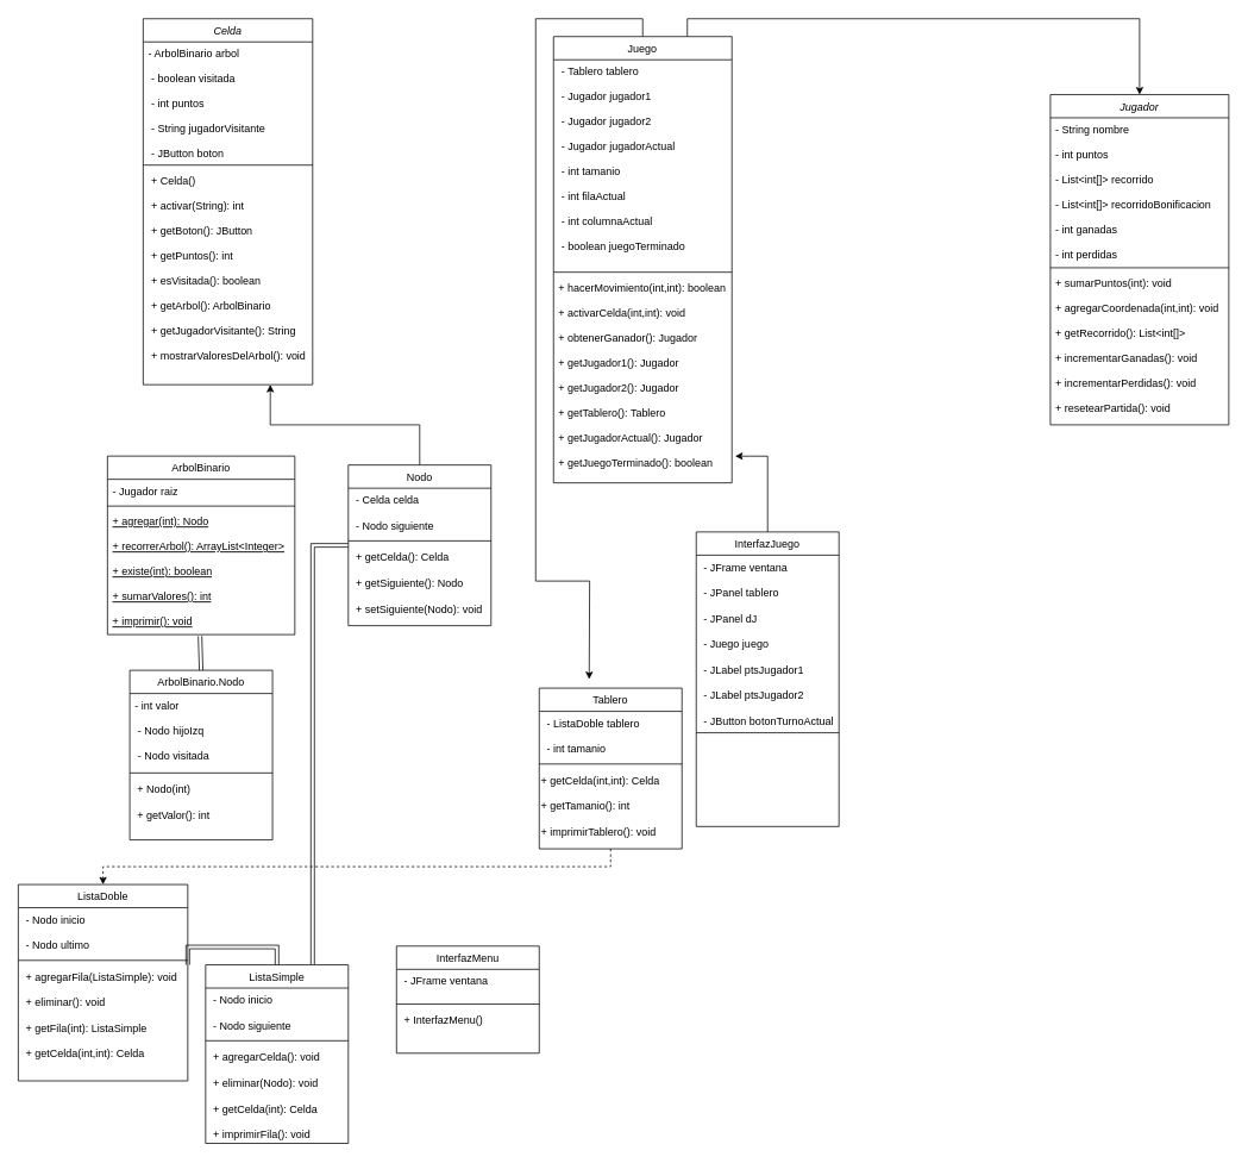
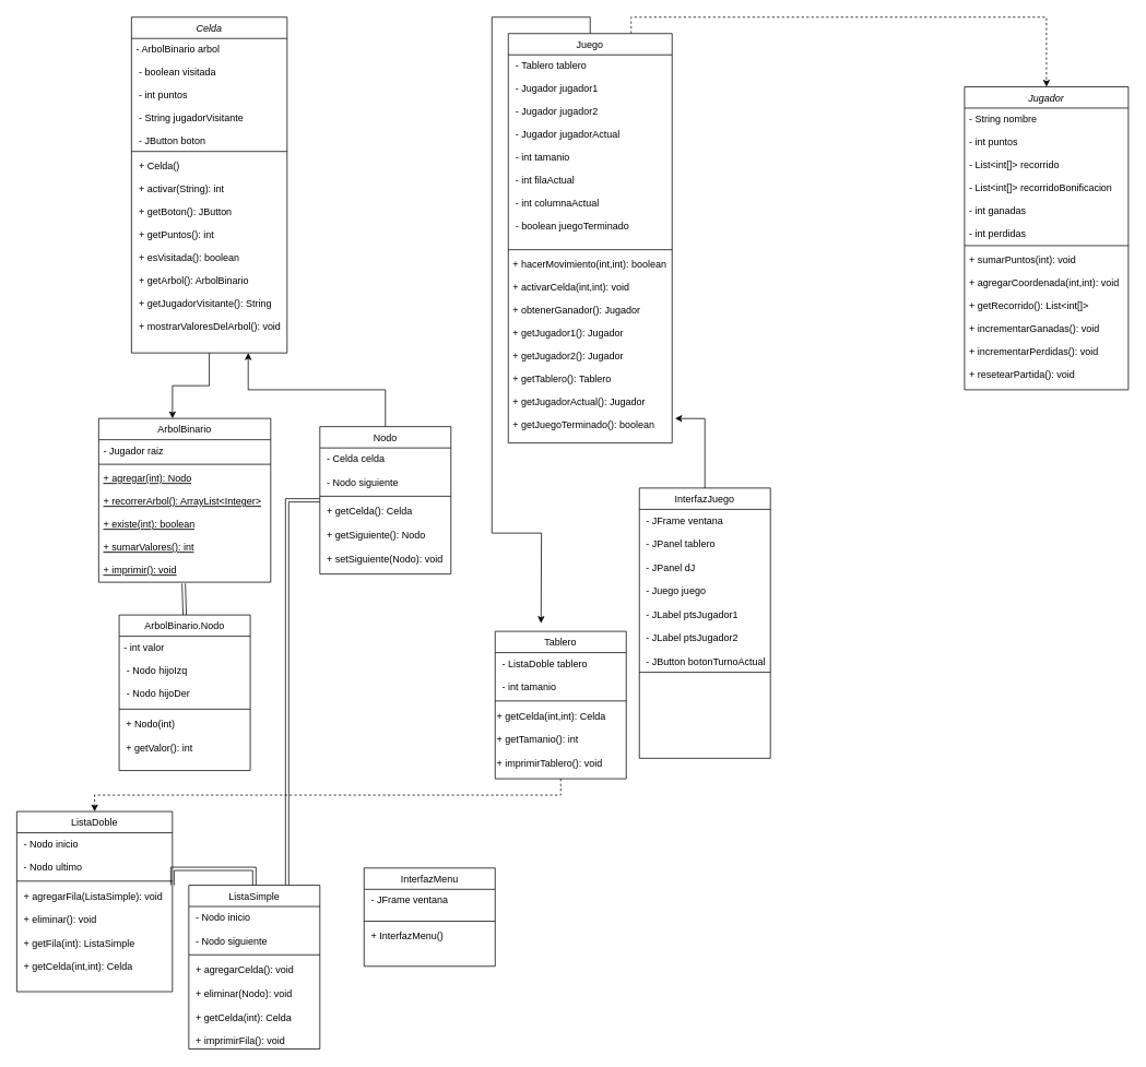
  <mxCell id="0" />
  <mxCell id="1" parent="0" />
+ <mxCell id="2" style="edgeStyle=orthogonalEdgeStyle;rounded=0;orthogonalLoop=1;jettySize=auto;html=1;exitX=0.5;exitY=1;exitDx=0;exitDy=0;entryX=0.429;entryY=0;entryDx=0;entryDy=0;entryPerimeter=0;" edge="1" parent="1" source="3" target="7"><mxGeometry relative="1" as="geometry"><mxPoint x="495" y="490" as="targetPoint" /></mxGeometry></mxCell>
  <mxCell id="3" value="Celda" style="swimlane;fontStyle=2;align=center;verticalAlign=top;childLayout=stackLayout;horizontal=1;startSize=26;horizontalStack=0;resizeParent=1;resizeLast=0;collapsible=1;marginBottom=0;rounded=0;shadow=0;strokeWidth=1;" parent="1" vertex="1"><mxGeometry x="160" y="20" width="190" height="410" as="geometry"><mxRectangle x="230" y="140" width="160" height="26" as="alternateBounds" /></mxGeometry></mxCell>
  <mxCell id="4" value="- ArbolBinario arbol&#10;&#10; - boolean visitada&#10;&#10; - int puntos&#10;&#10; - String jugadorVisitante&#10;&#10; - JButton boton" style="text;align=left;verticalAlign=top;spacingLeft=4;spacingRight=4;overflow=hidden;rotatable=0;points=[[0,0.5],[1,0.5]];portConstraint=eastwest;" vertex="1" parent="3"><mxGeometry y="26" width="190" height="134" as="geometry" /></mxCell>
  <mxCell id="5" value="" style="line;html=1;strokeWidth=1;align=left;verticalAlign=middle;spacingTop=-1;spacingLeft=3;spacingRight=3;rotatable=0;labelPosition=right;points=[];portConstraint=eastwest;" parent="3" vertex="1"><mxGeometry y="160" width="190" height="8" as="geometry" /></mxCell>
  <mxCell id="6" value=" + Celda()&#10;&#10; + activar(String): int&#10;&#10; + getBoton(): JButton&#10;&#10; + getPuntos(): int&#10;&#10; + esVisitada(): boolean&#10;&#10; + getArbol(): ArbolBinario&#10;&#10; + getJugadorVisitante(): String&#10;&#10; + mostrarValoresDelArbol(): void" style="text;align=left;verticalAlign=top;spacingLeft=4;spacingRight=4;overflow=hidden;rotatable=0;points=[[0,0.5],[1,0.5]];portConstraint=eastwest;" parent="3" vertex="1"><mxGeometry y="168" width="190" height="232" as="geometry" /></mxCell>
  <mxCell id="7" value="ArbolBinario" style="swimlane;fontStyle=0;align=center;verticalAlign=top;childLayout=stackLayout;horizontal=1;startSize=26;horizontalStack=0;resizeParent=1;resizeLast=0;collapsible=1;marginBottom=0;rounded=0;shadow=0;strokeWidth=1;" parent="1" vertex="1"><mxGeometry x="120" y="510" width="210" height="200" as="geometry"><mxRectangle x="130" y="380" width="160" height="26" as="alternateBounds" /></mxGeometry></mxCell>
  <mxCell id="8" value="- Jugador raiz" style="text;align=left;verticalAlign=top;spacingLeft=4;spacingRight=4;overflow=hidden;rotatable=0;points=[[0,0.5],[1,0.5]];portConstraint=eastwest;" parent="7" vertex="1"><mxGeometry y="26" width="210" height="26" as="geometry" /></mxCell>
  <mxCell id="9" value="" style="line;html=1;strokeWidth=1;align=left;verticalAlign=middle;spacingTop=-1;spacingLeft=3;spacingRight=3;rotatable=0;labelPosition=right;points=[];portConstraint=eastwest;" parent="7" vertex="1"><mxGeometry y="52" width="210" height="8" as="geometry" /></mxCell>
  <mxCell id="10" value="+ agregar(int): Nodo&#10;&#10;+ recorrerArbol(): ArrayList&lt;Integer&gt;&#10;&#10;+ existe(int): boolean&#10;&#10;+ sumarValores(): int&#10;&#10;+ imprimir(): void" style="text;align=left;verticalAlign=top;spacingLeft=4;spacingRight=4;overflow=hidden;rotatable=0;points=[[0,0.5],[1,0.5]];portConstraint=eastwest;fontStyle=4" parent="7" vertex="1"><mxGeometry y="60" width="210" height="140" as="geometry" /></mxCell>
  <mxCell id="11" value="ArbolBinario.Nodo" style="swimlane;fontStyle=0;align=center;verticalAlign=top;childLayout=stackLayout;horizontal=1;startSize=26;horizontalStack=0;resizeParent=1;resizeLast=0;collapsible=1;marginBottom=0;rounded=0;shadow=0;strokeWidth=1;" parent="1" vertex="1"><mxGeometry x="145" y="750" width="160" height="190" as="geometry"><mxRectangle x="340" y="380" width="170" height="26" as="alternateBounds" /></mxGeometry></mxCell>
- <mxCell id="12" value="- int valor&#10;&#10; - Nodo hijoIzq&#10;&#10; - Nodo visitada" style="text;align=left;verticalAlign=top;spacingLeft=4;spacingRight=4;overflow=hidden;rotatable=0;points=[[0,0.5],[1,0.5]];portConstraint=eastwest;" parent="11" vertex="1"><mxGeometry y="26" width="160" height="84" as="geometry" /></mxCell>
+ <mxCell id="12" value="- int valor&#10;&#10; - Nodo hijoIzq&#10;&#10; - Nodo hijoDer" style="text;align=left;verticalAlign=top;spacingLeft=4;spacingRight=4;overflow=hidden;rotatable=0;points=[[0,0.5],[1,0.5]];portConstraint=eastwest;" parent="11" vertex="1"><mxGeometry y="26" width="160" height="84" as="geometry" /></mxCell>
  <mxCell id="13" value="" style="line;html=1;strokeWidth=1;align=left;verticalAlign=middle;spacingTop=-1;spacingLeft=3;spacingRight=3;rotatable=0;labelPosition=right;points=[];portConstraint=eastwest;" parent="11" vertex="1"><mxGeometry y="110" width="160" height="10" as="geometry" /></mxCell>
  <mxCell id="14" value="&amp;nbsp; + Nodo(int)&lt;div&gt;&amp;nbsp;&lt;br&gt;&amp;nbsp; + getValor(): int&lt;/div&gt;" style="text;whiteSpace=wrap;html=1;" vertex="1" parent="11"><mxGeometry y="120" width="160" height="50" as="geometry" /></mxCell>
  <mxCell id="15" style="edgeStyle=orthogonalEdgeStyle;rounded=0;orthogonalLoop=1;jettySize=auto;html=1;exitX=0.5;exitY=0;exitDx=0;exitDy=0;" edge="1" parent="1" source="17"><mxGeometry relative="1" as="geometry"><mxPoint x="660" y="760" as="targetPoint" /></mxGeometry></mxCell>
- <mxCell id="16" style="edgeStyle=orthogonalEdgeStyle;rounded=0;orthogonalLoop=1;jettySize=auto;html=1;exitX=0.75;exitY=0;exitDx=0;exitDy=0;entryX=0.5;entryY=0;entryDx=0;entryDy=0;" edge="1" parent="1" source="17" target="21"><mxGeometry relative="1" as="geometry" /></mxCell>
+ <mxCell id="16" style="edgeStyle=orthogonalEdgeStyle;rounded=0;orthogonalLoop=1;jettySize=auto;html=1;exitX=0.75;exitY=0;exitDx=0;exitDy=0;entryX=0.5;entryY=0;entryDx=0;entryDy=0;dashed=1;" edge="1" parent="1" source="17" target="21"><mxGeometry relative="1" as="geometry" /></mxCell>
  <mxCell id="17" value="Juego" style="swimlane;fontStyle=0;align=center;verticalAlign=top;childLayout=stackLayout;horizontal=1;startSize=26;horizontalStack=0;resizeParent=1;resizeLast=0;collapsible=1;marginBottom=0;rounded=0;shadow=0;strokeWidth=1;" parent="1" vertex="1"><mxGeometry x="620" y="40" width="200" height="500" as="geometry"><mxRectangle x="550" y="140" width="160" height="26" as="alternateBounds" /></mxGeometry></mxCell>
  <mxCell id="18" value=" - Tablero tablero&#10;&#10; - Jugador jugador1&#10;&#10; - Jugador jugador2&#10;&#10; - Jugador jugadorActual&#10;&#10; - int tamanio&#10;&#10; - int filaActual&#10;&#10; - int columnaActual&#10;&#10; - boolean juegoTerminado" style="text;align=left;verticalAlign=top;spacingLeft=4;spacingRight=4;overflow=hidden;rotatable=0;points=[[0,0.5],[1,0.5]];portConstraint=eastwest;" parent="17" vertex="1"><mxGeometry y="26" width="200" height="234" as="geometry" /></mxCell>
  <mxCell id="19" value="" style="line;html=1;strokeWidth=1;align=left;verticalAlign=middle;spacingTop=-1;spacingLeft=3;spacingRight=3;rotatable=0;labelPosition=right;points=[];portConstraint=eastwest;" parent="17" vertex="1"><mxGeometry y="260" width="200" height="8" as="geometry" /></mxCell>
  <mxCell id="20" value="+ hacerMovimiento(int,int): boolean&#10;&#10;+ activarCelda(int,int): void&#10;&#10;+ obtenerGanador(): Jugador&#10;&#10;+ getJugador1(): Jugador&#10;&#10;+ getJugador2(): Jugador&#10;&#10;+ getTablero(): Tablero&#10;&#10;+ getJugadorActual(): Jugador&#10;&#10;+ getJuegoTerminado(): boolean" style="text;align=left;verticalAlign=top;spacingLeft=4;spacingRight=4;overflow=hidden;rotatable=0;points=[[0,0.5],[1,0.5]];portConstraint=eastwest;" parent="17" vertex="1"><mxGeometry y="268" width="200" height="232" as="geometry" /></mxCell>
  <mxCell id="21" value="Jugador" style="swimlane;fontStyle=2;align=center;verticalAlign=top;childLayout=stackLayout;horizontal=1;startSize=26;horizontalStack=0;resizeParent=1;resizeLast=0;collapsible=1;marginBottom=0;rounded=0;shadow=0;strokeWidth=1;" vertex="1" parent="1"><mxGeometry x="1177" y="105" width="200" height="370" as="geometry"><mxRectangle x="230" y="140" width="160" height="26" as="alternateBounds" /></mxGeometry></mxCell>
  <mxCell id="22" value="- String nombre&#10;&#10;- int puntos&#10;&#10;- List&lt;int[]&gt; recorrido&#10;&#10;- List&lt;int[]&gt; recorridoBonificacion&#10;&#10;- int ganadas&#10;&#10;- int perdidas" style="text;align=left;verticalAlign=top;spacingLeft=4;spacingRight=4;overflow=hidden;rotatable=0;points=[[0,0.5],[1,0.5]];portConstraint=eastwest;" vertex="1" parent="21"><mxGeometry y="26" width="200" height="164" as="geometry" /></mxCell>
  <mxCell id="23" value="" style="line;html=1;strokeWidth=1;align=left;verticalAlign=middle;spacingTop=-1;spacingLeft=3;spacingRight=3;rotatable=0;labelPosition=right;points=[];portConstraint=eastwest;" vertex="1" parent="21"><mxGeometry y="190" width="200" height="8" as="geometry" /></mxCell>
  <mxCell id="24" value="+ sumarPuntos(int): void&#10;&#10;+ agregarCoordenada(int,int): void&#10;&#10;+ getRecorrido(): List&lt;int[]&gt;&#10;&#10;+ incrementarGanadas(): void&#10;&#10;+ incrementarPerdidas(): void&#10;&#10;+ resetearPartida(): void" style="text;align=left;verticalAlign=top;spacingLeft=4;spacingRight=4;overflow=hidden;rotatable=0;points=[[0,0.5],[1,0.5]];portConstraint=eastwest;" vertex="1" parent="21"><mxGeometry y="198" width="200" height="172" as="geometry" /></mxCell>
  <mxCell id="25" style="edgeStyle=orthogonalEdgeStyle;rounded=0;orthogonalLoop=1;jettySize=auto;html=1;exitX=0.5;exitY=1;exitDx=0;exitDy=0;entryX=0.5;entryY=0;entryDx=0;entryDy=0;dashed=1;" edge="1" parent="1" source="26" target="30"><mxGeometry relative="1" as="geometry" /></mxCell>
  <mxCell id="26" value="Tablero" style="swimlane;fontStyle=0;align=center;verticalAlign=top;childLayout=stackLayout;horizontal=1;startSize=26;horizontalStack=0;resizeParent=1;resizeLast=0;collapsible=1;marginBottom=0;rounded=0;shadow=0;strokeWidth=1;" vertex="1" parent="1"><mxGeometry x="604" y="770" width="160" height="180" as="geometry"><mxRectangle x="340" y="380" width="170" height="26" as="alternateBounds" /></mxGeometry></mxCell>
  <mxCell id="27" value="&amp;nbsp; - ListaDoble tablero&lt;div&gt;&lt;br&gt;&amp;nbsp; - int tamanio&lt;/div&gt;" style="text;whiteSpace=wrap;html=1;" vertex="1" parent="26"><mxGeometry y="26" width="160" height="54" as="geometry" /></mxCell>
  <mxCell id="28" value="" style="line;html=1;strokeWidth=1;align=left;verticalAlign=middle;spacingTop=-1;spacingLeft=3;spacingRight=3;rotatable=0;labelPosition=right;points=[];portConstraint=eastwest;" vertex="1" parent="26"><mxGeometry y="80" width="160" height="10" as="geometry" /></mxCell>
  <mxCell id="29" value="+ getCelda(int,int): Celda&lt;br&gt;&lt;br&gt;&lt;div&gt;  + getTamanio(): int&lt;/div&gt;&lt;div&gt;&amp;nbsp;&lt;br&gt;+ imprimirTablero(): void&lt;/div&gt;" style="text;whiteSpace=wrap;html=1;" vertex="1" parent="26"><mxGeometry y="90" width="160" height="70" as="geometry" /></mxCell>
  <mxCell id="30" value="ListaDoble" style="swimlane;fontStyle=0;align=center;verticalAlign=top;childLayout=stackLayout;horizontal=1;startSize=26;horizontalStack=0;resizeParent=1;resizeLast=0;collapsible=1;marginBottom=0;rounded=0;shadow=0;strokeWidth=1;" vertex="1" parent="1"><mxGeometry x="20" y="990" width="190" height="220" as="geometry"><mxRectangle x="340" y="380" width="170" height="26" as="alternateBounds" /></mxGeometry></mxCell>
  <mxCell id="31" value="&lt;div&gt;&amp;nbsp; - Nodo inicio&lt;/div&gt;&lt;div&gt;&lt;br&gt;&lt;/div&gt;&lt;div&gt;&amp;nbsp; - Nodo ultimo&lt;/div&gt;" style="text;whiteSpace=wrap;html=1;" vertex="1" parent="30"><mxGeometry y="26" width="190" height="54" as="geometry" /></mxCell>
  <mxCell id="32" value="" style="line;html=1;strokeWidth=1;align=left;verticalAlign=middle;spacingTop=-1;spacingLeft=3;spacingRight=3;rotatable=0;labelPosition=right;points=[];portConstraint=eastwest;" vertex="1" parent="30"><mxGeometry y="80" width="190" height="10" as="geometry" /></mxCell>
  <mxCell id="33" value="&amp;nbsp; + agregarFila(ListaSimple): void&lt;br&gt;&lt;br&gt;&amp;nbsp; + eliminar(): void&lt;br&gt;&lt;br&gt;&amp;nbsp; + getFila(int): ListaSimple&lt;br&gt;&lt;br&gt;&amp;nbsp; + getCelda(int,int): Celda" style="text;whiteSpace=wrap;html=1;" vertex="1" parent="30"><mxGeometry y="90" width="190" height="80" as="geometry" /></mxCell>
  <mxCell id="34" style="edgeStyle=orthogonalEdgeStyle;shape=link;rounded=0;orthogonalLoop=1;jettySize=auto;html=1;exitX=0.75;exitY=0;exitDx=0;exitDy=0;entryX=0;entryY=0.5;entryDx=0;entryDy=0;" edge="1" parent="1" source="35" target="40"><mxGeometry relative="1" as="geometry" /></mxCell>
  <mxCell id="35" value="ListaSimple" style="swimlane;fontStyle=0;align=center;verticalAlign=top;childLayout=stackLayout;horizontal=1;startSize=26;horizontalStack=0;resizeParent=1;resizeLast=0;collapsible=1;marginBottom=0;rounded=0;shadow=0;strokeWidth=1;" vertex="1" parent="1"><mxGeometry x="230" y="1080" width="160" height="200" as="geometry"><mxRectangle x="340" y="380" width="170" height="26" as="alternateBounds" /></mxGeometry></mxCell>
  <mxCell id="36" value="&lt;div&gt;&amp;nbsp; - Nodo inicio&lt;/div&gt;&lt;div&gt;&lt;br&gt;&lt;/div&gt;&lt;div&gt;&amp;nbsp; - Nodo siguiente&lt;/div&gt;" style="text;whiteSpace=wrap;html=1;" vertex="1" parent="35"><mxGeometry y="26" width="160" height="54" as="geometry" /></mxCell>
  <mxCell id="37" value="" style="line;html=1;strokeWidth=1;align=left;verticalAlign=middle;spacingTop=-1;spacingLeft=3;spacingRight=3;rotatable=0;labelPosition=right;points=[];portConstraint=eastwest;" vertex="1" parent="35"><mxGeometry y="80" width="160" height="10" as="geometry" /></mxCell>
  <mxCell id="38" value="&lt;div&gt;&amp;nbsp; + agregarCelda(): void&lt;/div&gt;&lt;div&gt;&lt;br&gt;&lt;/div&gt;&lt;div&gt;&amp;nbsp; + eliminar(Nodo): void&lt;/div&gt;&lt;div&gt;&lt;br&gt;&lt;/div&gt;&lt;div&gt;&amp;nbsp; + getCelda(int): Celda&lt;/div&gt;&lt;div&gt;&lt;br&gt;&lt;/div&gt;&lt;div&gt;&amp;nbsp; + imprimirFila(): void&lt;/div&gt;" style="text;whiteSpace=wrap;html=1;" vertex="1" parent="35"><mxGeometry y="90" width="160" height="110" as="geometry" /></mxCell>
  <mxCell id="39" style="edgeStyle=orthogonalEdgeStyle;rounded=0;orthogonalLoop=1;jettySize=auto;html=1;exitX=0.5;exitY=0;exitDx=0;exitDy=0;entryX=0.75;entryY=1;entryDx=0;entryDy=0;" edge="1" parent="1" source="40" target="3"><mxGeometry relative="1" as="geometry" /></mxCell>
  <mxCell id="40" value="Nodo" style="swimlane;fontStyle=0;align=center;verticalAlign=top;childLayout=stackLayout;horizontal=1;startSize=26;horizontalStack=0;resizeParent=1;resizeLast=0;collapsible=1;marginBottom=0;rounded=0;shadow=0;strokeWidth=1;" vertex="1" parent="1"><mxGeometry x="390" y="520" width="160" height="180" as="geometry"><mxRectangle x="340" y="380" width="170" height="26" as="alternateBounds" /></mxGeometry></mxCell>
  <mxCell id="41" value="&lt;div&gt;&amp;nbsp; - Celda celda&lt;/div&gt;&lt;div&gt;&lt;br&gt;&lt;/div&gt;&lt;div&gt;&amp;nbsp; - Nodo siguiente&lt;/div&gt;" style="text;whiteSpace=wrap;html=1;" vertex="1" parent="40"><mxGeometry y="26" width="160" height="54" as="geometry" /></mxCell>
  <mxCell id="42" value="" style="line;html=1;strokeWidth=1;align=left;verticalAlign=middle;spacingTop=-1;spacingLeft=3;spacingRight=3;rotatable=0;labelPosition=right;points=[];portConstraint=eastwest;" vertex="1" parent="40"><mxGeometry y="80" width="160" height="10" as="geometry" /></mxCell>
  <mxCell id="43" value="&lt;div&gt;&amp;nbsp; + getCelda(): Celda&lt;/div&gt;&lt;div&gt;&lt;br&gt;&lt;/div&gt;&lt;div&gt;&amp;nbsp; + getSiguiente(): Nodo&lt;/div&gt;&lt;div&gt;&lt;br&gt;&lt;/div&gt;&lt;div&gt;&amp;nbsp; + setSiguiente(Nodo): void&lt;/div&gt;" style="text;whiteSpace=wrap;html=1;" vertex="1" parent="40"><mxGeometry y="90" width="160" height="70" as="geometry" /></mxCell>
  <mxCell id="44" value="InterfazJuego" style="swimlane;fontStyle=0;align=center;verticalAlign=top;childLayout=stackLayout;horizontal=1;startSize=26;horizontalStack=0;resizeParent=1;resizeLast=0;collapsible=1;marginBottom=0;rounded=0;shadow=0;strokeWidth=1;" vertex="1" parent="1"><mxGeometry x="780" y="595" width="160" height="330" as="geometry"><mxRectangle x="340" y="380" width="170" height="26" as="alternateBounds" /></mxGeometry></mxCell>
  <mxCell id="45" value="&lt;div&gt;&amp;nbsp; - JFrame ventana&lt;/div&gt;&lt;div&gt;&lt;br&gt;&lt;/div&gt;&lt;div&gt;&amp;nbsp; - JPanel tablero&lt;/div&gt;&lt;div&gt;&lt;br&gt;&lt;/div&gt;&lt;div&gt;&amp;nbsp; - JPanel dJ&lt;/div&gt;&lt;div&gt;&lt;br&gt;&lt;/div&gt;&lt;div&gt;&amp;nbsp; - Juego juego&lt;/div&gt;&lt;div&gt;&lt;br&gt;&lt;/div&gt;&lt;div&gt;&amp;nbsp; - JLabel ptsJugador1&lt;/div&gt;&lt;div&gt;&lt;br&gt;&lt;/div&gt;&lt;div&gt;&amp;nbsp; - JLabel ptsJugador2&lt;/div&gt;&lt;div&gt;&lt;br&gt;&lt;/div&gt;&lt;div&gt;&amp;nbsp; - JButton botonTurnoActual&lt;/div&gt;" style="text;whiteSpace=wrap;html=1;" vertex="1" parent="44"><mxGeometry y="26" width="160" height="194" as="geometry" /></mxCell>
  <mxCell id="46" value="" style="line;html=1;strokeWidth=1;align=left;verticalAlign=middle;spacingTop=-1;spacingLeft=3;spacingRight=3;rotatable=0;labelPosition=right;points=[];portConstraint=eastwest;" vertex="1" parent="44"><mxGeometry y="220" width="160" height="10" as="geometry" /></mxCell>
  <mxCell id="47" value="InterfazMenu" style="swimlane;fontStyle=0;align=center;verticalAlign=top;childLayout=stackLayout;horizontal=1;startSize=26;horizontalStack=0;resizeParent=1;resizeLast=0;collapsible=1;marginBottom=0;rounded=0;shadow=0;strokeWidth=1;" vertex="1" parent="1"><mxGeometry x="444" y="1059" width="160" height="120" as="geometry"><mxRectangle x="340" y="380" width="170" height="26" as="alternateBounds" /></mxGeometry></mxCell>
  <mxCell id="48" value="&amp;nbsp; - JFrame ventana" style="text;whiteSpace=wrap;html=1;" vertex="1" parent="47"><mxGeometry y="26" width="160" height="34" as="geometry" /></mxCell>
  <mxCell id="49" value="" style="line;html=1;strokeWidth=1;align=left;verticalAlign=middle;spacingTop=-1;spacingLeft=3;spacingRight=3;rotatable=0;labelPosition=right;points=[];portConstraint=eastwest;" vertex="1" parent="47"><mxGeometry y="60" width="160" height="10" as="geometry" /></mxCell>
  <mxCell id="50" value="&amp;nbsp; + InterfazMenu()" style="text;whiteSpace=wrap;html=1;" vertex="1" parent="47"><mxGeometry y="70" width="160" height="40" as="geometry" /></mxCell>
  <mxCell id="51" style="edgeStyle=none;shape=link;rounded=0;orthogonalLoop=1;jettySize=auto;html=1;exitX=0.5;exitY=0;exitDx=0;exitDy=0;entryX=0.494;entryY=1.012;entryDx=0;entryDy=0;entryPerimeter=0;" edge="1" parent="1" source="11" target="10"><mxGeometry relative="1" as="geometry" /></mxCell>
  <mxCell id="52" style="edgeStyle=orthogonalEdgeStyle;shape=link;rounded=0;orthogonalLoop=1;jettySize=auto;html=1;exitX=1;exitY=0;exitDx=0;exitDy=0;entryX=0.5;entryY=0;entryDx=0;entryDy=0;" edge="1" parent="1" source="33" target="35"><mxGeometry relative="1" as="geometry" /></mxCell>
  <mxCell id="53" style="edgeStyle=orthogonalEdgeStyle;rounded=0;orthogonalLoop=1;jettySize=auto;html=1;exitX=0.5;exitY=0;exitDx=0;exitDy=0;entryX=1.018;entryY=0.871;entryDx=0;entryDy=0;entryPerimeter=0;" edge="1" parent="1" source="44" target="20"><mxGeometry relative="1" as="geometry" /></mxCell>
